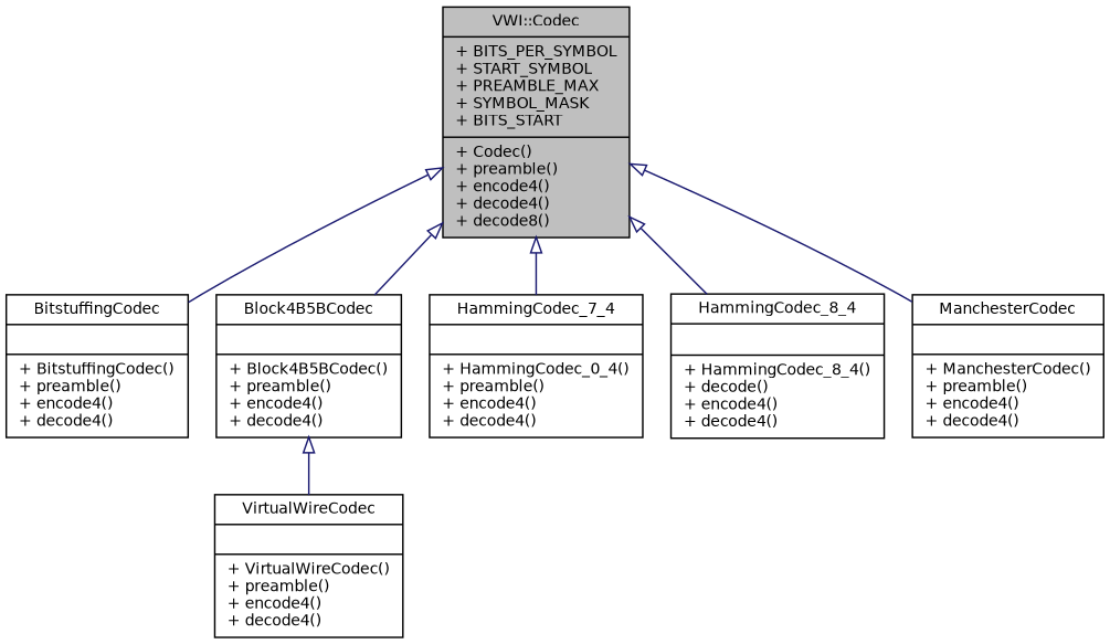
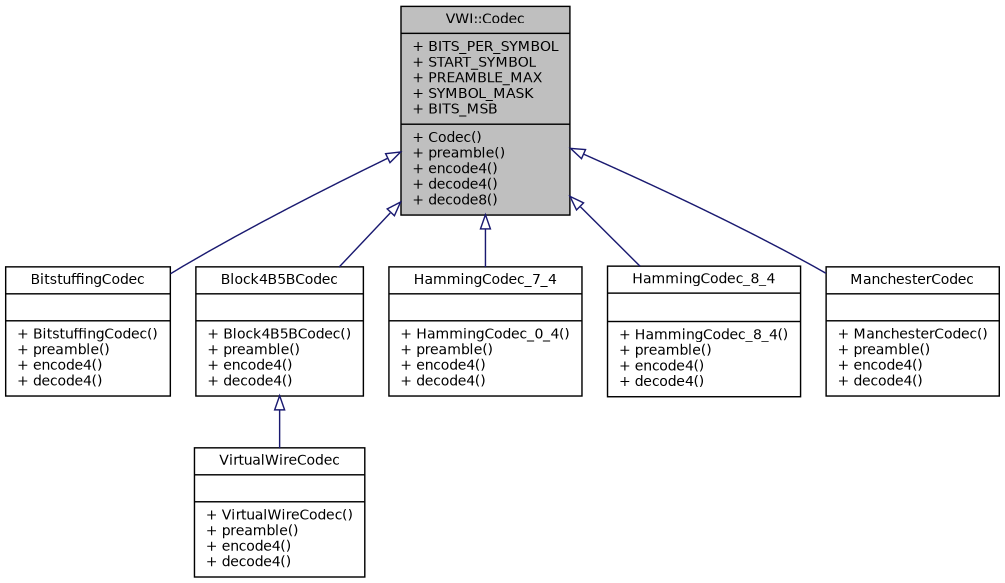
  digraph {
    node [color=black fillcolor=white fontname=Helvetica fontsize=10 shape=record style=filled]
    edge [arrowtail=onormal color=midnightblue dir=back fontname=Helvetica fontsize=10 labelfontname=Helvetica labelfontsize=10 style=solid]
-   n1 [fillcolor=grey75 fontcolor=black height=0.2 label="{VWI::Codec\n|+ BITS_PER_SYMBOL\l+ START_SYMBOL\l+ PREAMBLE_MAX\l+ SYMBOL_MASK\l+ BITS_START\l|+ Codec()\l+ preamble()\l+ encode4()\l+ decode4()\l+ decode8()\l}" width=0.4]
+   n1 [fillcolor=grey75 fontcolor=black height=0.2 label="{VWI::Codec\n|+ BITS_PER_SYMBOL\l+ START_SYMBOL\l+ PREAMBLE_MAX\l+ SYMBOL_MASK\l+ BITS_MSB\l|+ Codec()\l+ preamble()\l+ encode4()\l+ decode4()\l+ decode8()\l}" width=0.4]
    n2 [height=0.2 label="{BitstuffingCodec\n||+ BitstuffingCodec()\l+ preamble()\l+ encode4()\l+ decode4()\l}" width=0.4]
    n3 [height=0.2 label="{Block4B5BCodec\n||+ Block4B5BCodec()\l+ preamble()\l+ encode4()\l+ decode4()\l}" width=0.4]
    n4 [height=0.2 label="{HammingCodec_7_4\n||+ HammingCodec_0_4()\l+ preamble()\l+ encode4()\l+ decode4()\l}" width=0.4]
-   n5 [height=0.2 label="{HammingCodec_8_4\n||+ HammingCodec_8_4()\l+ decode()\l+ encode4()\l+ decode4()\l}" width=0.4]
+   n5 [height=0.2 label="{HammingCodec_8_4\n||+ HammingCodec_8_4()\l+ preamble()\l+ encode4()\l+ decode4()\l}" width=0.4]
    n6 [height=0.2 label="{ManchesterCodec\n||+ ManchesterCodec()\l+ preamble()\l+ encode4()\l+ decode4()\l}" width=0.4]
    n7 [height=0.2 label="{VirtualWireCodec\n||+ VirtualWireCodec()\l+ preamble()\l+ encode4()\l+ decode4()\l}" width=0.4]
    n1 -> n2
    n1 -> n3
    n1 -> n4
    n1 -> n5
    n1 -> n6
    n3 -> n7
  }
